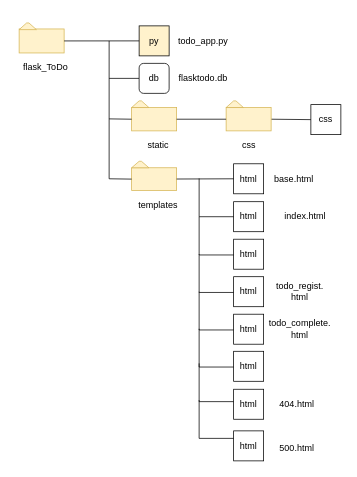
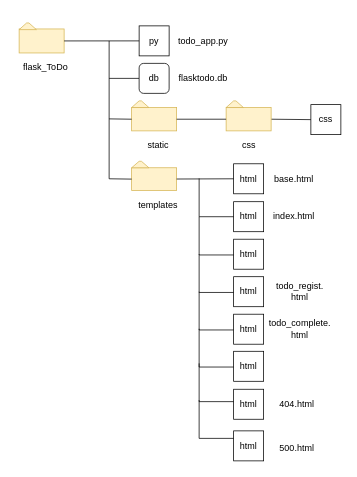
  <mxCell id="0" />
  <mxCell id="1" parent="0" />
  <mxCell id="2" value="" style="group" parent="1" vertex="1" connectable="0"><mxGeometry x="25" y="20.11" width="70" height="50" as="geometry" /></mxCell>
  <mxCell id="3" value="" style="group" parent="2" vertex="1" connectable="0"><mxGeometry y="10" width="60" height="40" as="geometry" /></mxCell>
  <mxCell id="4" value="" style="rounded=0;whiteSpace=wrap;html=1;fillColor=#fff2cc;strokeColor=#d6b656;" parent="3" vertex="1"><mxGeometry y="8" width="60" height="32" as="geometry" /></mxCell>
  <mxCell id="5" value="" style="shape=trapezoid;perimeter=trapezoidPerimeter;whiteSpace=wrap;html=1;fixedSize=1;size=10;fillColor=#fff2cc;strokeColor=#d6b656;" parent="3" vertex="1"><mxGeometry width="23.077" height="8.889" as="geometry" /></mxCell>
  <mxCell id="6" value="flask_ToDo" style="text;html=1;align=center;verticalAlign=middle;resizable=0;points=[];autosize=1;strokeColor=none;fillColor=none;" parent="1" vertex="1"><mxGeometry x="20" y="74" width="80" height="30" as="geometry" /></mxCell>
  <mxCell id="7" value="" style="group" parent="1" vertex="1" connectable="0"><mxGeometry x="175" y="134" width="60" height="40" as="geometry" /></mxCell>
  <mxCell id="8" value="" style="rounded=0;whiteSpace=wrap;html=1;fillColor=#fff2cc;strokeColor=#d6b656;" parent="7" vertex="1"><mxGeometry y="8.889" width="60" height="31.111" as="geometry" /></mxCell>
  <mxCell id="9" value="" style="shape=trapezoid;perimeter=trapezoidPerimeter;whiteSpace=wrap;html=1;fixedSize=1;size=10;fillColor=#fff2cc;strokeColor=#d6b656;" parent="7" vertex="1"><mxGeometry width="23.077" height="8.889" as="geometry" /></mxCell>
  <mxCell id="10" value="" style="group" parent="1" vertex="1" connectable="0"><mxGeometry x="175" y="214.55" width="60" height="38.89" as="geometry" /></mxCell>
  <mxCell id="11" value="" style="rounded=0;whiteSpace=wrap;html=1;fillColor=#fff2cc;strokeColor=#d6b656;" parent="10" vertex="1"><mxGeometry y="8.642" width="60" height="30.248" as="geometry" /></mxCell>
  <mxCell id="12" value="" style="shape=trapezoid;perimeter=trapezoidPerimeter;whiteSpace=wrap;html=1;fixedSize=1;size=10;fillColor=#fff2cc;strokeColor=#d6b656;" parent="10" vertex="1"><mxGeometry width="23.077" height="8.642" as="geometry" /></mxCell>
  <mxCell id="13" value="static" style="text;html=1;align=center;verticalAlign=middle;resizable=0;points=[];autosize=1;strokeColor=none;fillColor=none;" parent="1" vertex="1"><mxGeometry x="185" y="177.89" width="50" height="30" as="geometry" /></mxCell>
  <mxCell id="14" value="templates" style="text;html=1;align=center;verticalAlign=middle;resizable=0;points=[];autosize=1;strokeColor=none;fillColor=none;" parent="1" vertex="1"><mxGeometry x="170" y="257.89" width="80" height="30" as="geometry" /></mxCell>
  <mxCell id="15" value="css" style="rounded=0;whiteSpace=wrap;html=1;" parent="1" vertex="1"><mxGeometry x="414" y="139" width="40" height="40" as="geometry" /></mxCell>
  <mxCell id="16" value="" style="endArrow=none;html=1;exitX=0;exitY=0.5;exitDx=0;exitDy=0;rounded=0;curved=0;" parent="1" source="11" edge="1"><mxGeometry width="50" height="50" relative="1" as="geometry"><mxPoint x="195" y="387.89" as="sourcePoint" /><mxPoint x="145" y="157.89" as="targetPoint" /><Array as="points"><mxPoint x="145" y="237.89" /></Array></mxGeometry></mxCell>
  <mxCell id="17" value="html" style="rounded=0;whiteSpace=wrap;html=1;" parent="1" vertex="1"><mxGeometry x="311" y="217.89" width="40" height="40" as="geometry" /></mxCell>
  <mxCell id="18" value="html" style="rounded=0;whiteSpace=wrap;html=1;" parent="1" vertex="1"><mxGeometry x="311" y="268.44" width="40" height="40" as="geometry" /></mxCell>
  <mxCell id="19" value="html" style="rounded=0;whiteSpace=wrap;html=1;" parent="1" vertex="1"><mxGeometry x="311" y="318.44" width="40" height="40" as="geometry" /></mxCell>
  <mxCell id="20" value="html" style="rounded=0;whiteSpace=wrap;html=1;" parent="1" vertex="1"><mxGeometry x="311" y="368.44" width="40" height="40" as="geometry" /></mxCell>
  <mxCell id="21" value="html" style="rounded=0;whiteSpace=wrap;html=1;" parent="1" vertex="1"><mxGeometry x="311" y="418.44" width="40" height="40" as="geometry" /></mxCell>
  <mxCell id="22" value="" style="endArrow=none;html=1;exitX=0;exitY=0.5;exitDx=0;exitDy=0;rounded=0;curved=0;" parent="1" source="18" edge="1"><mxGeometry width="50" height="50" relative="1" as="geometry"><mxPoint x="286" y="288.44" as="sourcePoint" /><mxPoint x="265" y="237.44" as="targetPoint" /><Array as="points"><mxPoint x="265" y="288.44" /></Array></mxGeometry></mxCell>
  <mxCell id="23" value="" style="endArrow=none;html=1;exitX=0;exitY=0.5;exitDx=0;exitDy=0;rounded=0;curved=0;" parent="1" edge="1"><mxGeometry width="50" height="50" relative="1" as="geometry"><mxPoint x="311" y="339.44" as="sourcePoint" /><mxPoint x="265" y="288.44" as="targetPoint" /><Array as="points"><mxPoint x="265" y="339.44" /></Array></mxGeometry></mxCell>
  <mxCell id="24" value="" style="endArrow=none;html=1;exitX=0;exitY=0.5;exitDx=0;exitDy=0;rounded=0;curved=0;" parent="1" edge="1"><mxGeometry width="50" height="50" relative="1" as="geometry"><mxPoint x="311" y="389.44" as="sourcePoint" /><mxPoint x="265" y="338.44" as="targetPoint" /><Array as="points"><mxPoint x="265" y="389.44" /></Array></mxGeometry></mxCell>
  <mxCell id="25" value="" style="endArrow=none;html=1;exitX=0;exitY=0.5;exitDx=0;exitDy=0;rounded=0;curved=0;" parent="1" edge="1"><mxGeometry width="50" height="50" relative="1" as="geometry"><mxPoint x="311" y="439.44" as="sourcePoint" /><mxPoint x="265" y="388.44" as="targetPoint" /><Array as="points"><mxPoint x="265" y="439.44" /></Array></mxGeometry></mxCell>
  <mxCell id="26" value="base.html" style="text;html=1;align=center;verticalAlign=middle;resizable=0;points=[];autosize=1;strokeColor=none;fillColor=none;" parent="1" vertex="1"><mxGeometry x="351" y="223.44" width="80" height="30" as="geometry" /></mxCell>
- <mxCell id="27" value="index.html" style="text;html=1;align=center;verticalAlign=middle;resizable=0;points=[];autosize=1;strokeColor=none;fillColor=none;" parent="1" vertex="1"><mxGeometry x="366" y="273.44" width="80" height="30" as="geometry" /></mxCell>
+ <mxCell id="27" value="index.html" style="text;html=1;align=center;verticalAlign=middle;resizable=0;points=[];autosize=1;strokeColor=none;fillColor=none;" parent="1" vertex="1"><mxGeometry x="351" y="273.44" width="80" height="30" as="geometry" /></mxCell>
  <mxCell id="28" value="todo_regist&lt;span style=&quot;background-color: transparent;&quot;&gt;.&lt;/span&gt;&lt;div&gt;&lt;span style=&quot;background-color: transparent;&quot;&gt;html&lt;/span&gt;&lt;/div&gt;" style="text;html=1;align=center;verticalAlign=middle;resizable=0;points=[];autosize=1;strokeColor=none;fillColor=none;" parent="1" vertex="1"><mxGeometry x="354" y="368.44" width="90" height="40" as="geometry" /></mxCell>
  <mxCell id="29" value="todo_complete.&lt;div&gt;html&lt;/div&gt;" style="text;html=1;align=center;verticalAlign=middle;resizable=0;points=[];autosize=1;strokeColor=none;fillColor=none;" parent="1" vertex="1"><mxGeometry x="344" y="418.44" width="110" height="40" as="geometry" /></mxCell>
- <mxCell id="30" value="py" style="rounded=0;whiteSpace=wrap;html=1;fillColor=#fff2cc;" parent="1" vertex="1"><mxGeometry x="185" y="34" width="40" height="40" as="geometry" /></mxCell>
+ <mxCell id="30" value="py" style="rounded=0;whiteSpace=wrap;html=1;" parent="1" vertex="1"><mxGeometry x="185" y="34" width="40" height="40" as="geometry" /></mxCell>
  <mxCell id="31" value="todo_app.py" style="text;html=1;align=center;verticalAlign=middle;resizable=0;points=[];autosize=1;strokeColor=none;fillColor=none;" parent="1" vertex="1"><mxGeometry x="225" y="40.11" width="90" height="30" as="geometry" /></mxCell>
  <mxCell id="32" style="html=1;endArrow=none;endFill=0;entryX=0;entryY=0.5;entryDx=0;entryDy=0;" parent="1" source="11" target="17" edge="1"><mxGeometry relative="1" as="geometry"><mxPoint x="345" y="238.89" as="targetPoint" /></mxGeometry></mxCell>
  <mxCell id="33" style="html=1;endArrow=none;endFill=0;entryX=0;entryY=0.5;entryDx=0;entryDy=0;exitX=1;exitY=0.5;exitDx=0;exitDy=0;" parent="1" source="39" target="15" edge="1"><mxGeometry relative="1" as="geometry"><mxPoint x="335" y="158.446" as="targetPoint" /></mxGeometry></mxCell>
  <mxCell id="34" style="html=1;endArrow=none;endFill=0;entryX=0;entryY=0.5;entryDx=0;entryDy=0;rounded=0;curved=0;" parent="1" target="8" edge="1"><mxGeometry relative="1" as="geometry"><mxPoint x="215" y="55" as="targetPoint" /><mxPoint x="145" y="54" as="sourcePoint" /><Array as="points"><mxPoint x="145" y="158" /></Array></mxGeometry></mxCell>
  <mxCell id="35" value="html" style="rounded=0;whiteSpace=wrap;html=1;" parent="1" vertex="1"><mxGeometry x="311" y="467.89" width="40" height="40" as="geometry" /></mxCell>
  <mxCell id="36" value="" style="endArrow=none;html=1;exitX=0;exitY=0.5;exitDx=0;exitDy=0;rounded=0;curved=0;" parent="1" edge="1"><mxGeometry width="50" height="50" relative="1" as="geometry"><mxPoint x="311" y="488.89" as="sourcePoint" /><mxPoint x="265" y="437.89" as="targetPoint" /><Array as="points"><mxPoint x="265" y="488.89" /></Array></mxGeometry></mxCell>
  <mxCell id="37" style="edgeStyle=none;html=1;entryX=0;entryY=0.5;entryDx=0;entryDy=0;endArrow=none;endFill=0;" parent="1" source="4" target="30" edge="1"><mxGeometry relative="1" as="geometry" /></mxCell>
  <mxCell id="38" value="" style="group" parent="1" vertex="1" connectable="0"><mxGeometry x="301" y="134" width="60" height="40" as="geometry" /></mxCell>
  <mxCell id="39" value="" style="rounded=0;whiteSpace=wrap;html=1;fillColor=#fff2cc;strokeColor=#d6b656;" parent="38" vertex="1"><mxGeometry y="8.889" width="60" height="31.111" as="geometry" /></mxCell>
  <mxCell id="40" value="" style="shape=trapezoid;perimeter=trapezoidPerimeter;whiteSpace=wrap;html=1;fixedSize=1;size=10;fillColor=#fff2cc;strokeColor=#d6b656;" parent="38" vertex="1"><mxGeometry width="23.077" height="8.889" as="geometry" /></mxCell>
  <mxCell id="41" style="edgeStyle=none;html=1;entryX=1;entryY=0.5;entryDx=0;entryDy=0;endArrow=none;endFill=0;" parent="1" source="39" target="8" edge="1"><mxGeometry relative="1" as="geometry" /></mxCell>
  <mxCell id="42" style="edgeStyle=none;html=1;exitX=0;exitY=0.5;exitDx=0;exitDy=0;rounded=0;curved=0;endArrow=none;endFill=0;" parent="1" source="43" edge="1"><mxGeometry relative="1" as="geometry"><mxPoint x="145" y="104" as="targetPoint" /></mxGeometry></mxCell>
  <mxCell id="43" value="db" style="whiteSpace=wrap;html=1;rounded=1;" parent="1" vertex="1"><mxGeometry x="185" y="84" width="40" height="40" as="geometry" /></mxCell>
  <mxCell id="44" value="flasktodo.db" style="text;html=1;align=center;verticalAlign=middle;resizable=0;points=[];autosize=1;strokeColor=none;fillColor=none;" parent="1" vertex="1"><mxGeometry x="225" y="89" width="90" height="30" as="geometry" /></mxCell>
  <mxCell id="45" value="html" style="rounded=0;whiteSpace=wrap;html=1;" vertex="1" parent="1"><mxGeometry x="311" y="518.5" width="40" height="40" as="geometry" /></mxCell>
  <mxCell id="46" value="html" style="rounded=0;whiteSpace=wrap;html=1;" vertex="1" parent="1"><mxGeometry x="311" y="574" width="40" height="40" as="geometry" /></mxCell>
  <mxCell id="47" value="" style="endArrow=none;html=1;exitX=0;exitY=0.5;exitDx=0;exitDy=0;rounded=0;curved=0;" edge="1" parent="1"><mxGeometry width="50" height="50" relative="1" as="geometry"><mxPoint x="311" y="535" as="sourcePoint" /><mxPoint x="265" y="484" as="targetPoint" /><Array as="points"><mxPoint x="265" y="535" /></Array></mxGeometry></mxCell>
  <mxCell id="48" value="" style="endArrow=none;html=1;exitX=0;exitY=0.5;exitDx=0;exitDy=0;rounded=0;curved=0;" edge="1" parent="1"><mxGeometry width="50" height="50" relative="1" as="geometry"><mxPoint x="311" y="584" as="sourcePoint" /><mxPoint x="265" y="533" as="targetPoint" /><Array as="points"><mxPoint x="265" y="584" /></Array></mxGeometry></mxCell>
  <mxCell id="49" value="404.html" style="text;html=1;align=center;verticalAlign=middle;resizable=0;points=[];autosize=1;strokeColor=none;fillColor=none;" vertex="1" parent="1"><mxGeometry x="360" y="523.5" width="70" height="30" as="geometry" /></mxCell>
  <mxCell id="50" value="500.html" style="text;html=1;align=center;verticalAlign=middle;resizable=0;points=[];autosize=1;strokeColor=none;fillColor=none;" vertex="1" parent="1"><mxGeometry x="360" y="582" width="70" height="30" as="geometry" /></mxCell>
  <mxCell id="51" value="css" style="text;html=1;align=center;verticalAlign=middle;resizable=0;points=[];autosize=1;strokeColor=none;fillColor=none;" vertex="1" parent="1"><mxGeometry x="311" y="177.89" width="40" height="30" as="geometry" /></mxCell>
